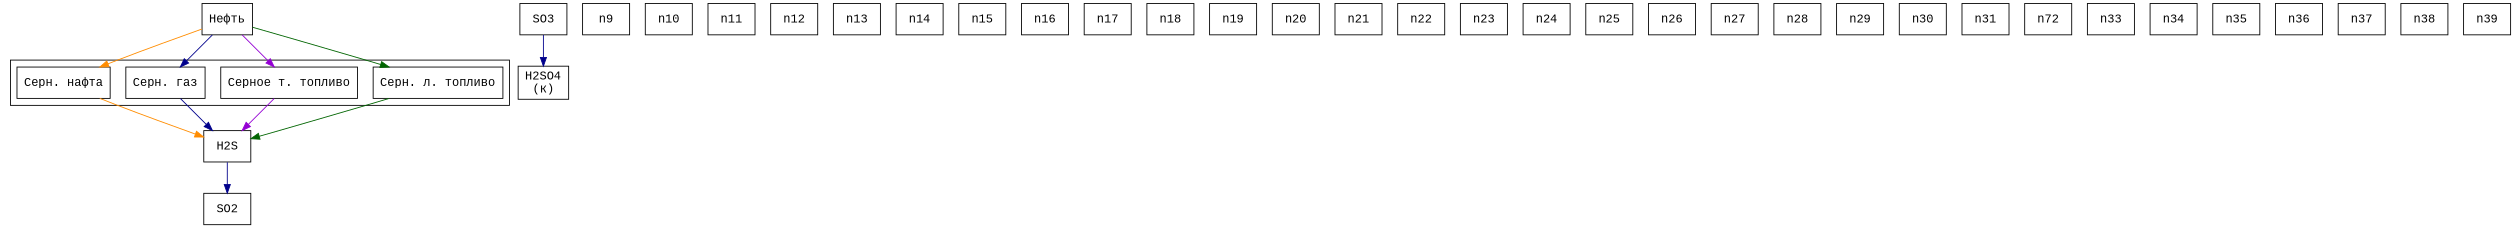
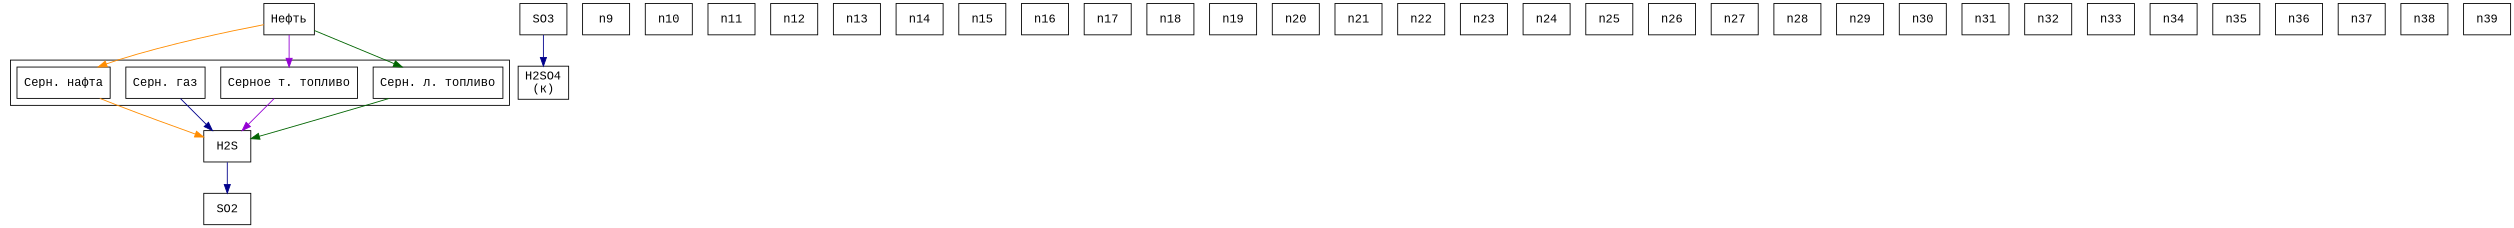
  digraph {
    fontname="Liberation Mono"
    rankdir=TB
    node [fontname="Liberation Mono" shape=polygon]
    edge [color=darkblue fontname="Liberation Mono"]
    n1 [label="Серн. л. топливо"]
    n2 [label="Серное т. топливо"]
    n3 [label="Серн. газ"]
    n4 [label="Серн. нафта"]
    n5 [label=H2S]
    n0 [label="Нефть"]
    n6 [label=SO2]
    n7 [label=SO3]
    n8 [label="H2SO4\n(к)"]
    n9
    n10
    n11
    n12
    n13
    n14
    n15
    n16
    n17
    n18
    n19
    n20
    n21
    n22
    n23
    n24
    n25
    n26
    n27
    n28
    n29
    n30
    n31
-   n32 [label=n72]
+   n32
    n33
    n34
    n35
    n36
    n37
    n38
    n39
    subgraph cluster_1 {
      n1
      n2
      n3
      n4
    }
    n1 -> n5 [color=darkgreen]
    n2 -> n5 [color=darkviolet]
    n3 -> n5
    n4 -> n5 [color=darkorange]
    n5 -> n6
    n0 -> n1 [color=darkgreen]
    n0 -> n2 [color=darkviolet]
-   n0 -> n3
    n0 -> n4 [color=darkorange]
    n7 -> n8
  }
